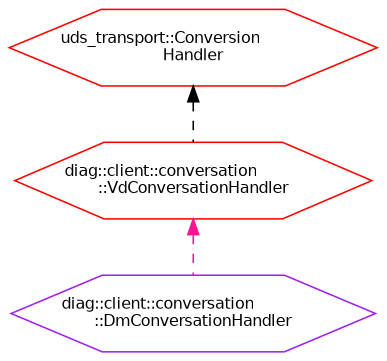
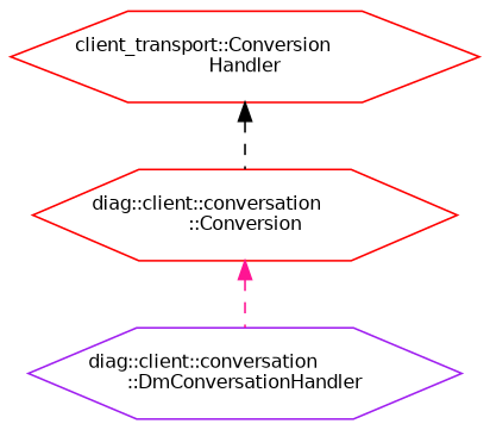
  digraph {
    rankdir=TB
    node [color=red fillcolor=white fontname=Helvetica fontsize=10 shape=hexagon style=filled]
    edge [dir=back fontname=Helvetica fontsize=10 labelfontname=Helvetica labelfontsize=10 style=dashed]
-   n1 [height=0.2 label="uds_transport::Conversion\lHandler" width=0.4]
-   n2 [height=0.2 label="diag::client::conversation\l::VdConversationHandler" width=0.4]
+   n1 [height=0.2 label="client_transport::Conversion\lHandler" width=0.4]
+   n2 [height=0.2 label="diag::client::conversation\l::Conversion" width=0.4]
    n3 [color=purple height=0.2 label="diag::client::conversation\l::DmConversationHandler" width=0.4]
    n1 -> n2 [color=black]
    n2 -> n3 [color=deeppink]
  }
